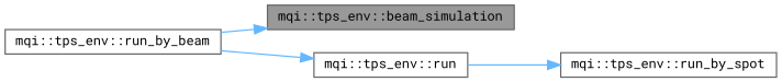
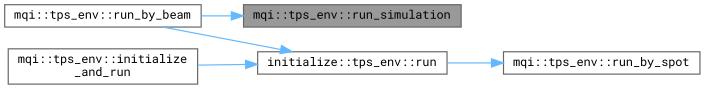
  digraph {
    fontname="Roboto Mono"
    rankdir=RL
    node [color=grey40 fillcolor=white fontname="Roboto Mono" fontsize=10 shape=box style=filled]
    edge [color=steelblue1 dir=back fontname="Roboto Mono" fontsize=10 labelfontname=Helvetica labelfontsize=10 style=solid]
-   n1 [color=gray40 fillcolor=grey60 fontcolor=black height=0.2 label="mqi::tps_env::beam_simulation" width=0.4]
+   n1 [color=gray40 fillcolor=grey60 fontcolor=black height=0.2 label="mqi::tps_env::run_simulation" width=0.4]
    n2 [height=0.2 label="mqi::tps_env::run_by_beam" width=0.4]
    n3 [height=0.2 label="mqi::tps_env::run_by_spot" width=0.4]
-   n4 [height=0.2 label="mqi::tps_env::run" width=0.4]
+   n4 [height=0.2 label="initialize::tps_env::run" width=0.4]
+   n5 [height=0.2 label="mqi::tps_env::initialize\l_and_run" width=0.4]
    n1 -> n2
    n3 -> n4
    n4 -> n2
+   n4 -> n5
  }
